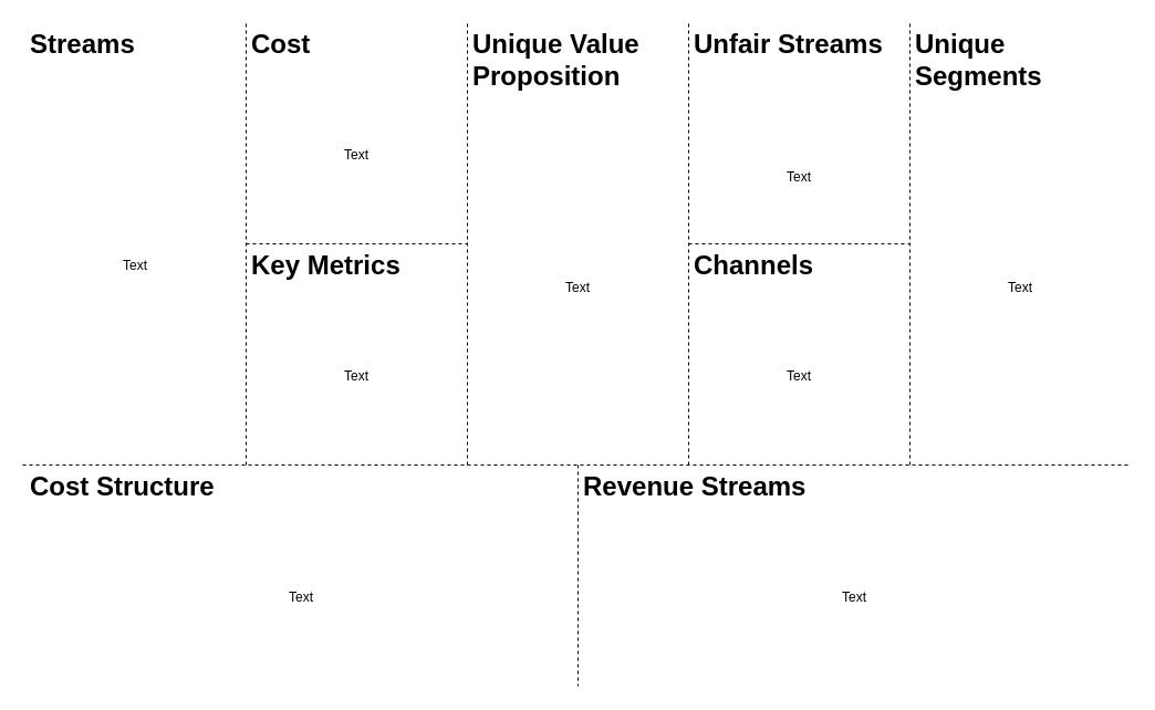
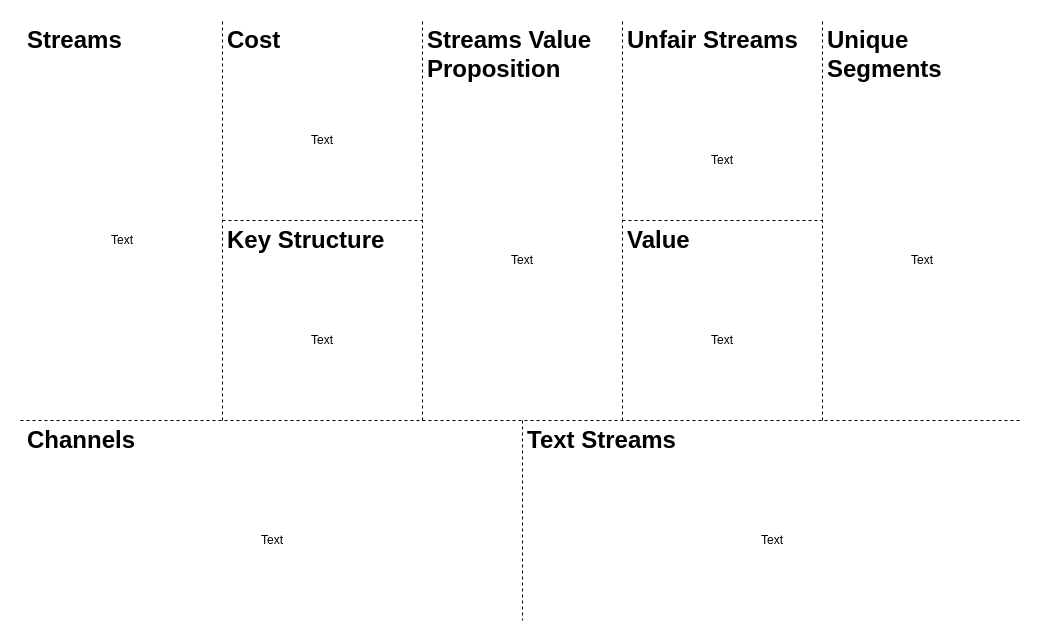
  <mxCell id="0" />
  <mxCell id="1" parent="0" />
  <mxCell id="2" value="" style="endArrow=none;dashed=1;html=1;" parent="1" edge="1"><mxGeometry width="50" height="50" relative="1" as="geometry"><mxPoint x="20" y="420" as="sourcePoint" /><mxPoint x="1022" y="420" as="targetPoint" /></mxGeometry></mxCell>
  <mxCell id="3" value="" style="endArrow=none;dashed=1;html=1;" parent="1" edge="1"><mxGeometry width="50" height="50" relative="1" as="geometry"><mxPoint x="222" y="420" as="sourcePoint" /><mxPoint x="222" as="targetPoint" y="20" /></mxGeometry></mxCell>
  <mxCell id="4" value="" style="endArrow=none;dashed=1;html=1;" parent="1" edge="1"><mxGeometry width="50" height="50" relative="1" as="geometry"><mxPoint x="422" y="420" as="sourcePoint" /><mxPoint x="422" as="targetPoint" y="20" /></mxGeometry></mxCell>
  <mxCell id="5" value="" style="endArrow=none;dashed=1;html=1;" parent="1" edge="1"><mxGeometry width="50" height="50" relative="1" as="geometry"><mxPoint x="622" y="420" as="sourcePoint" /><mxPoint x="622" as="targetPoint" y="20" /></mxGeometry></mxCell>
  <mxCell id="6" value="" style="endArrow=none;dashed=1;html=1;" parent="1" edge="1"><mxGeometry width="50" height="50" relative="1" as="geometry"><mxPoint x="822" y="420" as="sourcePoint" /><mxPoint x="822" as="targetPoint" y="20" /></mxGeometry></mxCell>
  <mxCell id="7" value="" style="endArrow=none;dashed=1;html=1;" parent="1" edge="1"><mxGeometry width="50" height="50" relative="1" as="geometry"><mxPoint x="222" y="220" as="sourcePoint" /><mxPoint x="422" y="220" as="targetPoint" /></mxGeometry></mxCell>
  <mxCell id="8" value="" style="endArrow=none;dashed=1;html=1;" parent="1" edge="1"><mxGeometry width="50" height="50" relative="1" as="geometry"><mxPoint x="622" y="220" as="sourcePoint" /><mxPoint x="822" y="220" as="targetPoint" /></mxGeometry></mxCell>
  <mxCell id="9" value="&lt;h1&gt;Streams&lt;/h1&gt;" style="text;html=1;strokeColor=none;fillColor=none;spacing=5;spacingTop=-20;whiteSpace=wrap;overflow=hidden;rounded=0;" vertex="1" parent="1"><mxGeometry width="200" height="40" as="geometry" x="22" y="20" /></mxCell>
  <mxCell id="10" value="&lt;h1&gt;Cost&lt;br&gt;&lt;/h1&gt;" style="text;html=1;strokeColor=none;fillColor=none;spacing=5;spacingTop=-20;whiteSpace=wrap;overflow=hidden;rounded=0;" vertex="1" parent="1"><mxGeometry x="222" width="200" height="40" as="geometry" y="20" /></mxCell>
- <mxCell id="11" value="&lt;h1&gt;Unique Value Proposition&lt;br&gt;&lt;/h1&gt;" style="text;html=1;strokeColor=none;fillColor=none;spacing=5;spacingTop=-20;whiteSpace=wrap;overflow=hidden;rounded=0;" vertex="1" parent="1"><mxGeometry x="422" width="200" height="70" as="geometry" y="20" /></mxCell>
+ <mxCell id="11" value="&lt;h1&gt;Streams Value Proposition&lt;br&gt;&lt;/h1&gt;" style="text;html=1;strokeColor=none;fillColor=none;spacing=5;spacingTop=-20;whiteSpace=wrap;overflow=hidden;rounded=0;" vertex="1" parent="1"><mxGeometry x="422" width="200" height="70" as="geometry" y="20" /></mxCell>
  <mxCell id="12" value="&lt;h1&gt;Unfair Streams&lt;br&gt;&lt;/h1&gt;" style="text;html=1;strokeColor=none;fillColor=none;spacing=5;spacingTop=-20;whiteSpace=wrap;overflow=hidden;rounded=0;" vertex="1" parent="1"><mxGeometry x="622" width="200" height="70" as="geometry" y="20" /></mxCell>
- <mxCell id="13" value="&lt;h1&gt;Key Metrics&lt;br&gt;&lt;/h1&gt;" style="text;html=1;strokeColor=none;fillColor=none;spacing=5;spacingTop=-20;whiteSpace=wrap;overflow=hidden;rounded=0;" vertex="1" parent="1"><mxGeometry x="222" y="220" width="200" height="40" as="geometry" /></mxCell>
- <mxCell id="14" value="&lt;h1&gt;Channels&lt;br&gt;&lt;/h1&gt;" style="text;html=1;strokeColor=none;fillColor=none;spacing=5;spacingTop=-20;whiteSpace=wrap;overflow=hidden;rounded=0;" vertex="1" parent="1"><mxGeometry x="622" y="220" width="200" height="40" as="geometry" /></mxCell>
+ <mxCell id="13" value="&lt;h1&gt;Key Structure&lt;br&gt;&lt;/h1&gt;" style="text;html=1;strokeColor=none;fillColor=none;spacing=5;spacingTop=-20;whiteSpace=wrap;overflow=hidden;rounded=0;" vertex="1" parent="1"><mxGeometry x="222" y="220" width="200" height="40" as="geometry" /></mxCell>
+ <mxCell id="14" value="&lt;h1&gt;Value&lt;br&gt;&lt;/h1&gt;" style="text;html=1;strokeColor=none;fillColor=none;spacing=5;spacingTop=-20;whiteSpace=wrap;overflow=hidden;rounded=0;" vertex="1" parent="1"><mxGeometry x="622" y="220" width="200" height="40" as="geometry" /></mxCell>
  <mxCell id="15" value="&lt;h1&gt;Unique Segments&lt;br&gt;&lt;/h1&gt;" style="text;html=1;strokeColor=none;fillColor=none;spacing=5;spacingTop=-20;whiteSpace=wrap;overflow=hidden;rounded=0;" vertex="1" parent="1"><mxGeometry x="822" width="200" height="70" as="geometry" y="20" /></mxCell>
  <mxCell id="16" value="" style="endArrow=none;dashed=1;html=1;" edge="1" parent="1"><mxGeometry width="50" height="50" relative="1" as="geometry"><mxPoint x="522" y="420" as="sourcePoint" /><mxPoint x="522" y="620" as="targetPoint" /></mxGeometry></mxCell>
- <mxCell id="17" value="&lt;h1&gt;Cost Structure&lt;br&gt;&lt;/h1&gt;" style="text;html=1;strokeColor=none;fillColor=none;spacing=5;spacingTop=-20;whiteSpace=wrap;overflow=hidden;rounded=0;" vertex="1" parent="1"><mxGeometry y="420" width="200" height="40" as="geometry" x="22" /></mxCell>
- <mxCell id="18" value="&lt;h1&gt;Revenue Streams&lt;br&gt;&lt;/h1&gt;" style="text;html=1;strokeColor=none;fillColor=none;spacing=5;spacingTop=-20;whiteSpace=wrap;overflow=hidden;rounded=0;" vertex="1" parent="1"><mxGeometry x="522" y="420" width="260" height="40" as="geometry" /></mxCell>
+ <mxCell id="17" value="&lt;h1&gt;Channels Structure&lt;br&gt;&lt;/h1&gt;" style="text;html=1;strokeColor=none;fillColor=none;spacing=5;spacingTop=-20;whiteSpace=wrap;overflow=hidden;rounded=0;" vertex="1" parent="1"><mxGeometry y="420" width="200" height="40" as="geometry" x="22" /></mxCell>
+ <mxCell id="18" value="&lt;h1&gt;Text Streams&lt;br&gt;&lt;/h1&gt;" style="text;html=1;strokeColor=none;fillColor=none;spacing=5;spacingTop=-20;whiteSpace=wrap;overflow=hidden;rounded=0;" vertex="1" parent="1"><mxGeometry x="522" y="420" width="260" height="40" as="geometry" /></mxCell>
  <mxCell id="19" value="Text" style="text;html=1;strokeColor=none;fillColor=none;align=center;verticalAlign=middle;whiteSpace=wrap;rounded=0;" vertex="1" parent="1"><mxGeometry y="60" width="200" height="360" as="geometry" x="22" /></mxCell>
  <mxCell id="20" value="Text" style="text;html=1;strokeColor=none;fillColor=none;align=center;verticalAlign=middle;whiteSpace=wrap;rounded=0;" vertex="1" parent="1"><mxGeometry x="822" y="100" width="200" height="320" as="geometry" /></mxCell>
  <mxCell id="21" value="Text" style="text;html=1;strokeColor=none;fillColor=none;align=center;verticalAlign=middle;whiteSpace=wrap;rounded=0;" vertex="1" parent="1"><mxGeometry x="422" y="100" width="200" height="320" as="geometry" /></mxCell>
  <mxCell id="22" value="Text" style="text;html=1;strokeColor=none;fillColor=none;align=center;verticalAlign=middle;whiteSpace=wrap;rounded=0;" vertex="1" parent="1"><mxGeometry x="222" y="260" width="200" height="160" as="geometry" /></mxCell>
  <mxCell id="23" value="Text" style="text;html=1;strokeColor=none;fillColor=none;align=center;verticalAlign=middle;whiteSpace=wrap;rounded=0;" vertex="1" parent="1"><mxGeometry x="222" y="60" width="200" height="160" as="geometry" /></mxCell>
  <mxCell id="24" value="Text" style="text;html=1;strokeColor=none;fillColor=none;align=center;verticalAlign=middle;whiteSpace=wrap;rounded=0;" vertex="1" parent="1"><mxGeometry x="622" y="260" width="200" height="160" as="geometry" /></mxCell>
  <mxCell id="25" value="Text" style="text;html=1;strokeColor=none;fillColor=none;align=center;verticalAlign=middle;whiteSpace=wrap;rounded=0;" vertex="1" parent="1"><mxGeometry x="622" y="100" width="200" height="120" as="geometry" /></mxCell>
  <mxCell id="26" value="Text" style="text;html=1;strokeColor=none;fillColor=none;align=center;verticalAlign=middle;whiteSpace=wrap;rounded=0;" vertex="1" parent="1"><mxGeometry y="460" width="500" height="160" as="geometry" x="22" /></mxCell>
  <mxCell id="27" value="Text" style="text;html=1;strokeColor=none;fillColor=none;align=center;verticalAlign=middle;whiteSpace=wrap;rounded=0;" vertex="1" parent="1"><mxGeometry x="522" y="460" width="500" height="160" as="geometry" /></mxCell>
